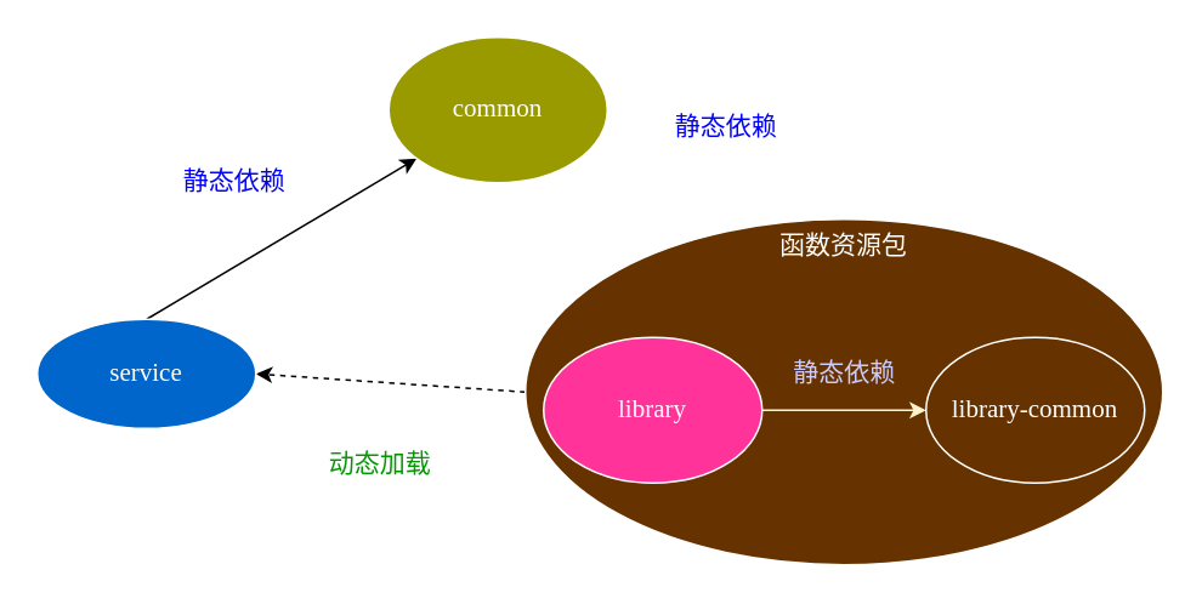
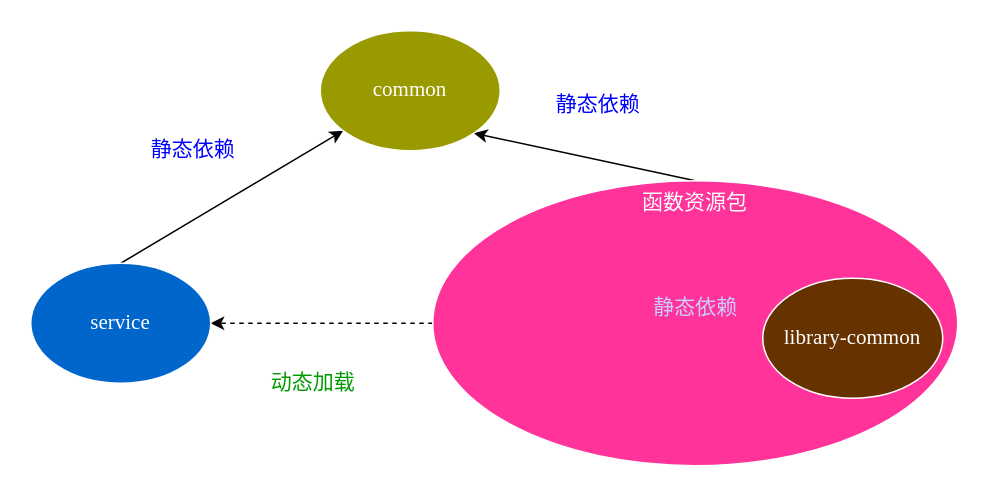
  <mxCell id="0" />
  <mxCell id="1" parent="0" />
- <mxCell id="2" style="edgeStyle=none;rounded=0;orthogonalLoop=1;jettySize=auto;html=1;exitX=0.5;exitY=0;exitDx=0;exitDy=0;fontFamily=Garamond;fontSize=14;" edge="1" parent="1" source="4" target="10"><mxGeometry relative="1" as="geometry" /></mxCell>
+ <mxCell id="2" style="edgeStyle=none;rounded=0;orthogonalLoop=1;jettySize=auto;html=1;exitX=0.5;exitY=0;exitDx=0;exitDy=0;entryX=1;entryY=1;entryDx=0;entryDy=0;fontFamily=Garamond;fontSize=14;" edge="1" parent="1" source="4" target="7"><mxGeometry relative="1" as="geometry" /></mxCell>
  <mxCell id="3" style="edgeStyle=none;rounded=0;orthogonalLoop=1;jettySize=auto;html=1;exitX=0;exitY=0.5;exitDx=0;exitDy=0;entryX=1;entryY=0.5;entryDx=0;entryDy=0;fontFamily=Garamond;fontSize=14;dashed=1;" edge="1" parent="1" source="4" target="6"><mxGeometry relative="1" as="geometry" /></mxCell>
- <mxCell id="4" value="函数资源包" style="ellipse;whiteSpace=wrap;html=1;verticalAlign=top;fontFamily=Garamond;fontSize=14;fillColor=#663300;fontColor=#FFFFFF;strokeColor=#FFFFFF;" diagramCategory="general" diagramName="oval" vertex="1" parent="1"><mxGeometry x="288" y="120" width="350" height="190" as="geometry" /></mxCell>
+ <mxCell id="4" value="函数资源包" style="ellipse;whiteSpace=wrap;html=1;verticalAlign=top;fontFamily=Garamond;fontSize=14;fillColor=#ff3399;fontColor=#FFFFFF;strokeColor=#FFFFFF;" diagramCategory="general" diagramName="oval" vertex="1" parent="1"><mxGeometry x="288" y="120" width="350" height="190" as="geometry" /></mxCell>
  <mxCell id="5" style="edgeStyle=none;rounded=0;orthogonalLoop=1;jettySize=auto;html=1;exitX=0.5;exitY=0;exitDx=0;exitDy=0;fontFamily=Garamond;fontSize=14;" edge="1" parent="1" source="6" target="7"><mxGeometry relative="1" as="geometry" /></mxCell>
- <mxCell id="6" value="service" style="ellipse;whiteSpace=wrap;html=1;fontFamily=Garamond;fontSize=14;fillColor=#0066CC;strokeColor=#FFFFFF;fontColor=#FFFFFF;" diagramCategory="general" diagramName="oval" vertex="1" parent="1"><mxGeometry x="20" y="175" width="120" height="60" as="geometry" /></mxCell>
+ <mxCell id="6" value="service" style="ellipse;whiteSpace=wrap;html=1;fontFamily=Garamond;fontSize=14;fillColor=#0066CC;strokeColor=#FFFFFF;fontColor=#FFFFFF;" diagramCategory="general" diagramName="oval" vertex="1" parent="1"><mxGeometry x="20" y="175" width="120" height="80" as="geometry" /></mxCell>
  <mxCell id="7" value="common" style="ellipse;whiteSpace=wrap;html=1;fontFamily=Garamond;fontSize=14;fillColor=#999900;strokeColor=#FFFFFF;fontColor=#FFFFFF;" diagramCategory="general" diagramName="oval" vertex="1" parent="1"><mxGeometry x="213" y="20" width="120" height="80" as="geometry" /></mxCell>
- <mxCell id="8" style="edgeStyle=none;rounded=0;orthogonalLoop=1;jettySize=auto;html=1;exitX=1;exitY=0.5;exitDx=0;exitDy=0;entryX=0;entryY=0.5;entryDx=0;entryDy=0;fontFamily=Garamond;fontSize=14;fontColor=#FFF2CC;strokeColor=#FFF2CC;" edge="1" parent="1" source="9" target="10"><mxGeometry relative="1" as="geometry" /></mxCell>
- <mxCell id="9" value="library" style="ellipse;whiteSpace=wrap;html=1;fontFamily=Garamond;fontSize=14;fillColor=#FF3399;fontColor=#FFFFFF;strokeColor=#FFFFFF;" diagramCategory="general" diagramName="oval" vertex="1" parent="1"><mxGeometry x="298" y="185" width="120" height="80" as="geometry" /></mxCell>
  <mxCell id="10" value="library-common" style="ellipse;whiteSpace=wrap;html=1;fontFamily=Garamond;fontSize=14;fillColor=#663300;fontColor=#FFFFFF;strokeColor=#FFFFFF;" diagramCategory="general" diagramName="oval" vertex="1" parent="1"><mxGeometry x="508" y="185" width="120" height="80" as="geometry" /></mxCell>
  <mxCell id="11" value="动态加载" style="text;html=1;align=center;verticalAlign=middle;resizable=0;points=[];autosize=1;fontFamily=Garamond;fontSize=14;fontColor=#009900;" vertex="1" parent="1"><mxGeometry x="168" y="240" width="80" height="30" as="geometry" /></mxCell>
  <mxCell id="12" value="静态依赖" style="text;html=1;align=center;verticalAlign=middle;resizable=0;points=[];autosize=1;fontFamily=Garamond;fontSize=14;fontColor=#0000FF;" vertex="1" parent="1"><mxGeometry x="88" y="85" width="80" height="30" as="geometry" /></mxCell>
  <mxCell id="13" value="静态依赖" style="text;html=1;align=center;verticalAlign=middle;resizable=0;points=[];autosize=1;fontFamily=Garamond;fontSize=14;fontColor=#0000FF;" vertex="1" parent="1"><mxGeometry x="358" y="55" width="80" height="30" as="geometry" /></mxCell>
  <mxCell id="14" value="静态依赖" style="text;html=1;align=center;verticalAlign=middle;resizable=0;points=[];autosize=1;fontFamily=Garamond;fontSize=14;fontColor=#CCCCFF;" vertex="1" parent="1"><mxGeometry x="423" y="190" width="80" height="30" as="geometry" /></mxCell>
